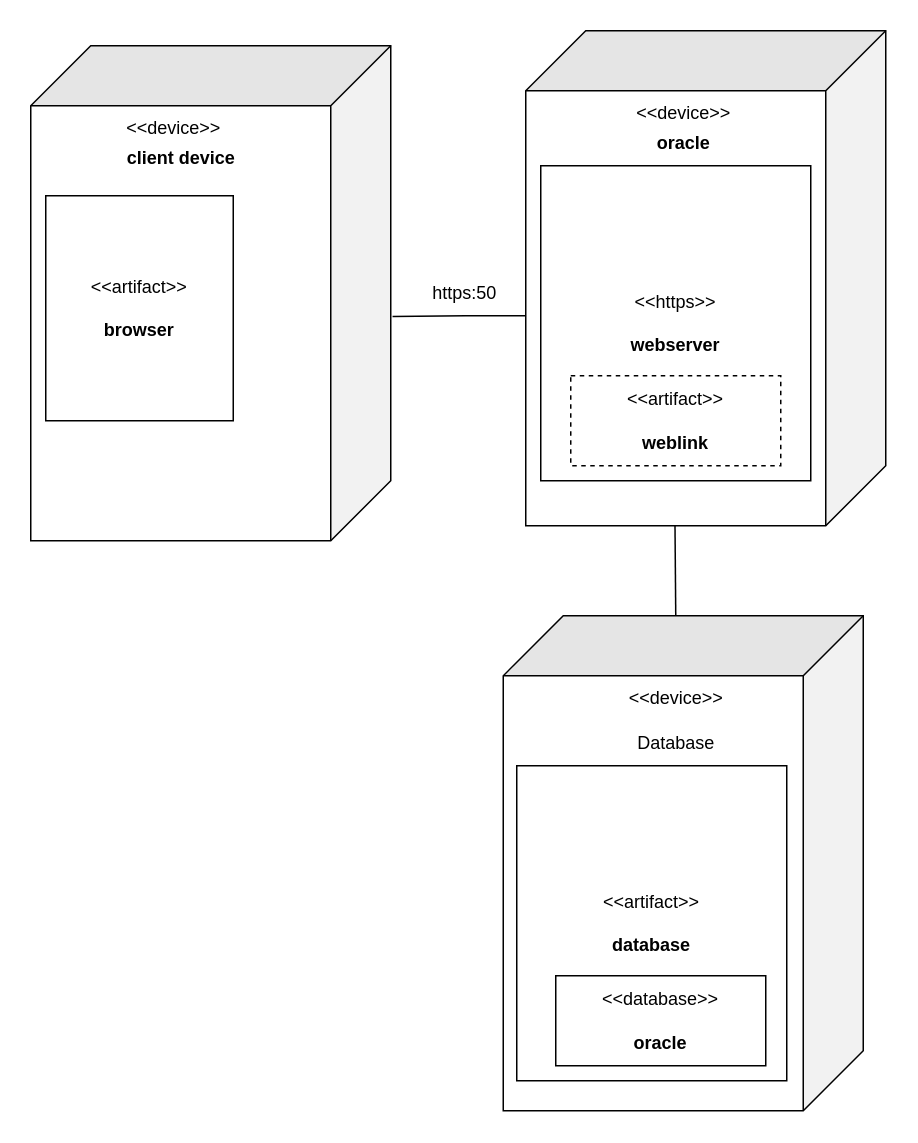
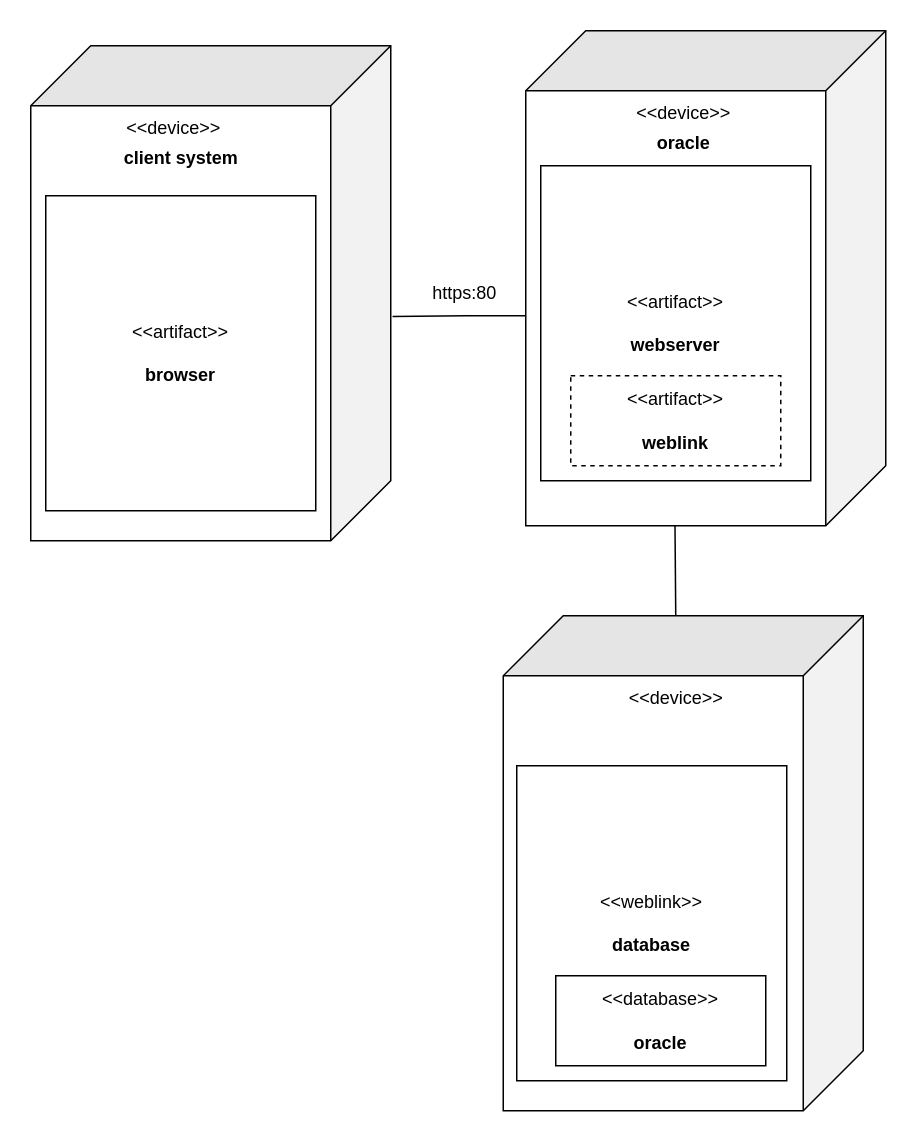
  <mxCell id="0" />
  <mxCell id="1" parent="0" />
  <mxCell id="2" value="" style="shape=cube;whiteSpace=wrap;html=1;boundedLbl=1;backgroundOutline=1;darkOpacity=0.05;darkOpacity2=0.1;size=40;direction=south;" vertex="1" parent="1"><mxGeometry x="20" y="30" width="240" height="330" as="geometry" /></mxCell>
  <mxCell id="3" value="&amp;lt;&amp;lt;device&amp;gt;&amp;gt;" style="text;html=1;align=center;verticalAlign=middle;resizable=0;points=[];autosize=1;strokeColor=none;fillColor=none;" vertex="1" parent="1"><mxGeometry x="70" y="70" width="90" height="30" as="geometry" /></mxCell>
- <mxCell id="4" value="&lt;b&gt;client device&lt;/b&gt;" style="text;html=1;align=center;verticalAlign=middle;resizable=0;points=[];autosize=1;strokeColor=none;fillColor=none;" vertex="1" parent="1"><mxGeometry x="70" y="90" width="100" height="30" as="geometry" /></mxCell>
+ <mxCell id="4" value="&lt;b&gt;client system&lt;/b&gt;" style="text;html=1;align=center;verticalAlign=middle;resizable=0;points=[];autosize=1;strokeColor=none;fillColor=none;" vertex="1" parent="1"><mxGeometry x="70" y="90" width="100" height="30" as="geometry" /></mxCell>
  <mxCell id="5" value="" style="shape=cube;whiteSpace=wrap;html=1;boundedLbl=1;backgroundOutline=1;darkOpacity=0.05;darkOpacity2=0.1;size=40;direction=south;" vertex="1" parent="1"><mxGeometry x="350" y="20" width="240" height="330" as="geometry" /></mxCell>
  <mxCell id="6" value="&amp;lt;&amp;lt;devic&lt;span style=&quot;color: rgba(0, 0, 0, 0); font-family: monospace; font-size: 0px; text-align: start;&quot;&gt;%3CmxGraphModel%3E%3Croot%3E%3CmxCell%20id%3D%220%22%2F%3E%3CmxCell%20id%3D%221%22%20parent%3D%220%22%2F%3E%3CmxCell%20id%3D%222%22%20value%3D%22%26amp%3Blt%3B%26amp%3Blt%3Bdevice%26amp%3Bgt%3B%26amp%3Bgt%3B%22%20style%3D%22text%3Bhtml%3D1%3Balign%3Dcenter%3BverticalAlign%3Dmiddle%3Bresizable%3D0%3Bpoints%3D%5B%5D%3Bautosize%3D1%3BstrokeColor%3Dnone%3BfillColor%3Dnone%3B%22%20vertex%3D%221%22%20parent%3D%221%22%3E%3CmxGeometry%20x%3D%22205%22%20y%3D%22160%22%20width%3D%2290%22%20height%3D%2230%22%20as%3D%22geometry%22%2F%3E%3C%2FmxCell%3E%3C%2Froot%3E%3C%2FmxGraphModel%3E&lt;/span&gt;&lt;span style=&quot;color: rgba(0, 0, 0, 0); font-family: monospace; font-size: 0px; text-align: start;&quot;&gt;%3CmxGraphModel%3E%3Croot%3E%3CmxCell%20id%3D%220%22%2F%3E%3CmxCell%20id%3D%221%22%20parent%3D%220%22%2F%3E%3CmxCell%20id%3D%222%22%20value%3D%22%26amp%3Blt%3B%26amp%3Blt%3Bdevice%26amp%3Bgt%3B%26amp%3Bgt%3B%22%20style%3D%22text%3Bhtml%3D1%3Balign%3Dcenter%3BverticalAlign%3Dmiddle%3Bresizable%3D0%3Bpoints%3D%5B%5D%3Bautosize%3D1%3BstrokeColor%3Dnone%3BfillColor%3Dnone%3B%22%20vertex%3D%221%22%20parent%3D%221%22%3E%3CmxGeometry%20x%3D%22205%22%20y%3D%22160%22%20width%3D%2290%22%20height%3D%2230%22%20as%3D%22geometry%22%2F%3E%3C%2FmxCell%3E%3C%2Froot%3E%3C%2FmxGraphModel%3E&lt;/span&gt;e&amp;gt;&amp;gt;" style="text;html=1;align=center;verticalAlign=middle;resizable=0;points=[];autosize=1;strokeColor=none;fillColor=none;" vertex="1" parent="1"><mxGeometry x="410" y="60" width="90" height="30" as="geometry" /></mxCell>
  <mxCell id="7" value="&lt;b&gt;oracle&lt;/b&gt;" style="text;html=1;align=center;verticalAlign=middle;resizable=0;points=[];autosize=1;strokeColor=none;fillColor=none;" vertex="1" parent="1"><mxGeometry x="415" y="80" width="80" height="30" as="geometry" /></mxCell>
- <mxCell id="8" value="&amp;lt;&amp;lt;artifact&amp;gt;&amp;gt;&lt;br&gt;&lt;br&gt;&lt;b&gt;browser&lt;/b&gt;" style="html=1;align=center;verticalAlign=middle;dashed=0;whiteSpace=wrap;" vertex="1" parent="1"><mxGeometry x="30" y="130" width="125" height="150" as="geometry" /></mxCell>
+ <mxCell id="8" value="&amp;lt;&amp;lt;artifact&amp;gt;&amp;gt;&lt;br&gt;&lt;br&gt;&lt;b&gt;browser&lt;/b&gt;" style="html=1;align=center;verticalAlign=middle;dashed=0;whiteSpace=wrap;" vertex="1" parent="1"><mxGeometry x="30" y="130" width="180" height="210" as="geometry" /></mxCell>
  <mxCell id="9" value="" style="shape=cube;whiteSpace=wrap;html=1;boundedLbl=1;backgroundOutline=1;darkOpacity=0.05;darkOpacity2=0.1;size=40;direction=south;" vertex="1" parent="1"><mxGeometry x="335" y="410" width="240" height="330" as="geometry" /></mxCell>
  <mxCell id="10" value="&amp;lt;&amp;lt;device&amp;gt;&amp;gt;" style="text;html=1;align=center;verticalAlign=middle;resizable=0;points=[];autosize=1;strokeColor=none;fillColor=none;" vertex="1" parent="1"><mxGeometry x="405" y="450" width="90" height="30" as="geometry" /></mxCell>
- <mxCell id="11" value="&amp;lt;&amp;lt;artifact&amp;gt;&amp;gt;&lt;br&gt;&lt;br&gt;&lt;b&gt;database&lt;/b&gt;" style="html=1;align=center;verticalAlign=middle;dashed=0;whiteSpace=wrap;" vertex="1" parent="1"><mxGeometry x="344" y="510" width="180" height="210" as="geometry" /></mxCell>
+ <mxCell id="11" value="&amp;lt;&amp;lt;weblink&amp;gt;&amp;gt;&lt;br&gt;&lt;br&gt;&lt;b&gt;database&lt;/b&gt;" style="html=1;align=center;verticalAlign=middle;dashed=0;whiteSpace=wrap;" vertex="1" parent="1"><mxGeometry x="344" y="510" width="180" height="210" as="geometry" /></mxCell>
  <mxCell id="12" value="&amp;lt;&amp;lt;database&amp;gt;&amp;gt;&lt;br&gt;&lt;br&gt;&lt;b&gt;oracle&lt;/b&gt;" style="html=1;align=center;verticalAlign=middle;dashed=0;whiteSpace=wrap;" vertex="1" parent="1"><mxGeometry x="370" y="650" width="140" height="60" as="geometry" /></mxCell>
- <mxCell id="13" value="&amp;lt;&amp;lt;https&amp;gt;&amp;gt;&lt;br&gt;&lt;br&gt;&lt;b&gt;webserver&lt;/b&gt;" style="html=1;align=center;verticalAlign=middle;dashed=0;whiteSpace=wrap;" vertex="1" parent="1"><mxGeometry x="360" y="110" width="180" height="210" as="geometry" /></mxCell>
+ <mxCell id="13" value="&amp;lt;&amp;lt;artifact&amp;gt;&amp;gt;&lt;br&gt;&lt;br&gt;&lt;b&gt;webserver&lt;/b&gt;" style="html=1;align=center;verticalAlign=middle;dashed=0;whiteSpace=wrap;" vertex="1" parent="1"><mxGeometry x="360" y="110" width="180" height="210" as="geometry" /></mxCell>
  <mxCell id="14" value="&amp;lt;&amp;lt;artifact&amp;gt;&amp;gt;&lt;br&gt;&lt;br&gt;&lt;b&gt;weblink&lt;/b&gt;" style="html=1;align=center;verticalAlign=middle;dashed=1;whiteSpace=wrap;" vertex="1" parent="1"><mxGeometry x="380" y="250" width="140" height="60" as="geometry" /></mxCell>
- <mxCell id="15" value="Database" style="text;html=1;align=center;verticalAlign=middle;resizable=0;points=[];autosize=1;strokeColor=none;fillColor=none;" vertex="1" parent="1"><mxGeometry x="415" y="480" width="70" height="30" as="geometry" /></mxCell>
  <mxCell id="16" value="" style="endArrow=none;html=1;rounded=0;exitX=0.547;exitY=-0.005;exitDx=0;exitDy=0;exitPerimeter=0;" edge="1" parent="1" source="2"><mxGeometry width="50" height="50" relative="1" as="geometry"><mxPoint x="260" y="232.1" as="sourcePoint" /><mxPoint x="350" y="210" as="targetPoint" /><Array as="points"><mxPoint x="310" y="210" /></Array></mxGeometry></mxCell>
  <mxCell id="17" value="" style="endArrow=none;html=1;rounded=0;entryX=0;entryY=0;entryDx=350;entryDy=140;entryPerimeter=0;" edge="1" parent="1"><mxGeometry width="50" height="50" relative="1" as="geometry"><mxPoint x="450" y="410" as="sourcePoint" /><mxPoint x="449.5" y="350" as="targetPoint" /></mxGeometry></mxCell>
- <mxCell id="18" value="https:50" style="text;html=1;align=center;verticalAlign=middle;resizable=0;points=[];autosize=1;strokeColor=none;fillColor=none;" vertex="1" parent="1"><mxGeometry x="274" y="180" width="70" height="30" as="geometry" /></mxCell>
+ <mxCell id="18" value="https:80" style="text;html=1;align=center;verticalAlign=middle;resizable=0;points=[];autosize=1;strokeColor=none;fillColor=none;" vertex="1" parent="1"><mxGeometry x="274" y="180" width="70" height="30" as="geometry" /></mxCell>
